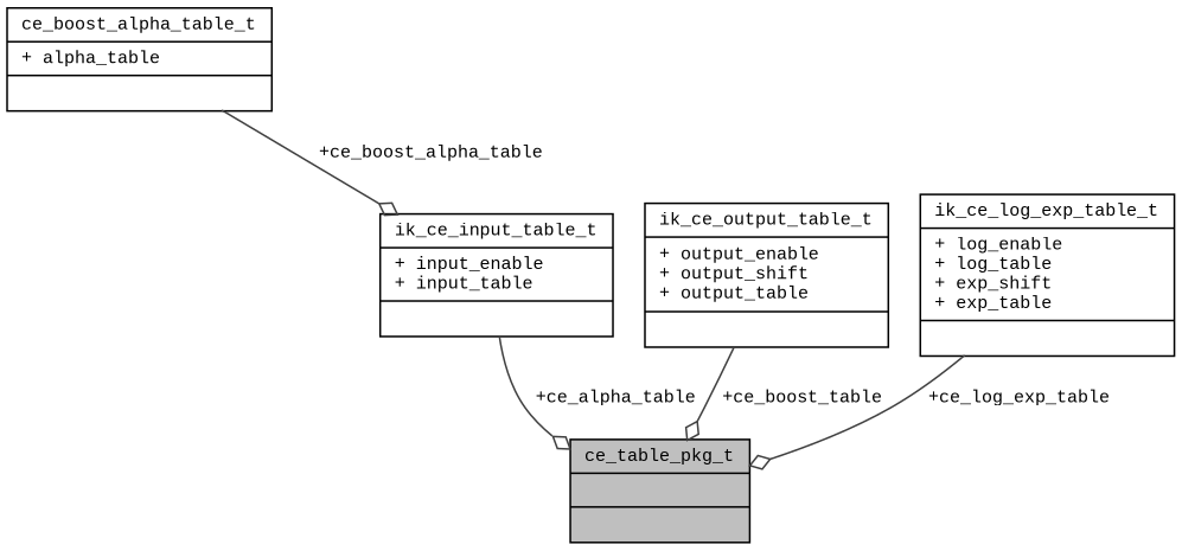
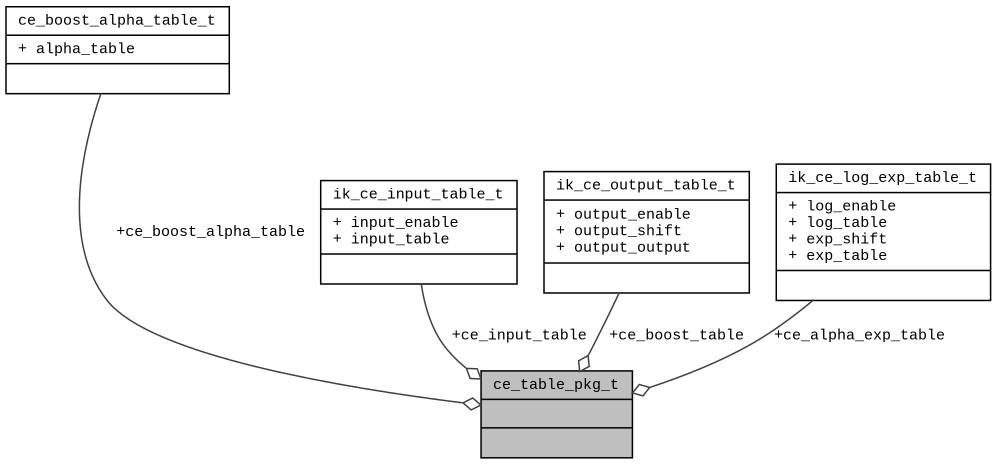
  digraph {
    fontname="Liberation Mono"
    node [color=black fontname="Liberation Mono" fontsize=10 shape=record]
    edge [arrowhead=odiamond color=grey25 fontname="Liberation Mono" fontsize=10 labelfontname=Helvetica labelfontsize=10 style=solid]
    n1 [fillcolor=grey75 fontcolor=black height=0.2 label="{ce_table_pkg_t\n||}" style=filled width=0.4]
    n2 [height=0.2 label="{ik_ce_input_table_t\n|+ input_enable\l+ input_table\l|}" width=0.4]
-   n3 [height=0.2 label="{ik_ce_output_table_t\n|+ output_enable\l+ output_shift\l+ output_table\l|}" width=0.4]
+   n3 [height=0.2 label="{ik_ce_output_table_t\n|+ output_enable\l+ output_shift\l+ output_output\l|}" width=0.4]
    n4 [height=0.2 label="{ik_ce_log_exp_table_t\n|+ log_enable\l+ log_table\l+ exp_shift\l+ exp_table\l|}" width=0.4]
    n5 [height=0.2 label="{ce_boost_alpha_table_t\n|+ alpha_table\l|}" width=0.4]
-   n2 -> n1 [label=" +ce_alpha_table"]
+   n2 -> n1 [label=" +ce_input_table"]
    n3 -> n1 [label=" +ce_boost_table"]
-   n4 -> n1 [label=" +ce_log_exp_table"]
-   n5 -> n2 [label=" +ce_boost_alpha_table"]
+   n4 -> n1 [label=" +ce_alpha_exp_table"]
+   n5 -> n1 [label=" +ce_boost_alpha_table"]
  }
